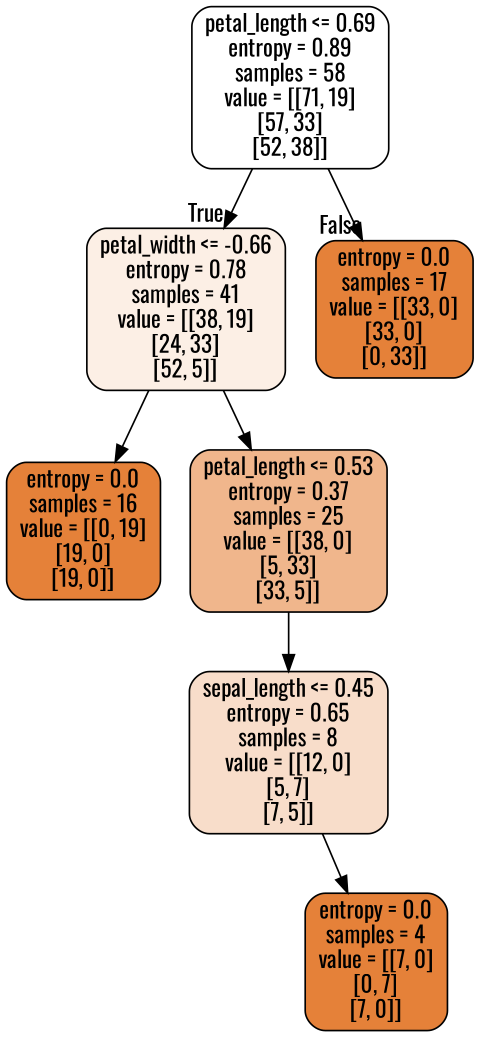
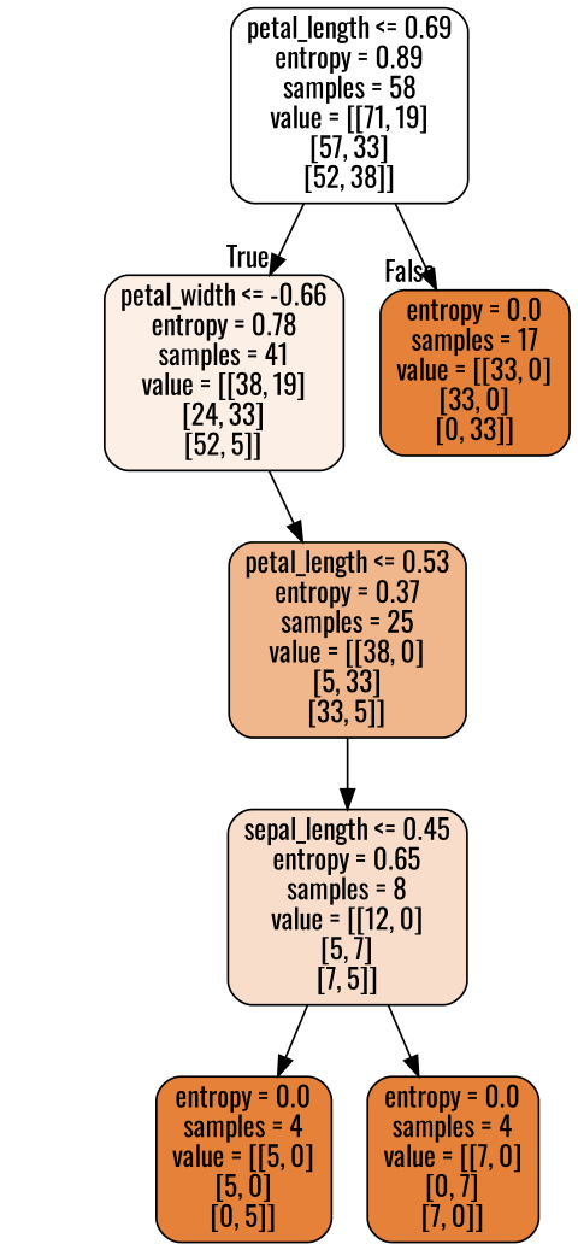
  digraph {
    fontname=Oswald
    node [color=black fillcolor="#e58139" fontname=Oswald shape=box style="filled, rounded"]
    edge [fontname=Oswald]
    n1 [fillcolor="#ffffff" label="petal_length <= 0.69\nentropy = 0.89\nsamples = 58\nvalue = [[71, 19]\n[57, 33]\n[52, 38]]"]
    n2 [fillcolor="#fcefe5" label="petal_width <= -0.66\nentropy = 0.78\nsamples = 41\nvalue = [[38, 19]\n[24, 33]\n[52, 5]]"]
    n3 [label="entropy = 0.0\nsamples = 17\nvalue = [[33, 0]\n[33, 0]\n[0, 33]]"]
-   n4 [label="entropy = 0.0\nsamples = 16\nvalue = [[0, 19]\n[19, 0]\n[19, 0]]"]
    n5 [fillcolor="#f0b68c" label="petal_length <= 0.53\nentropy = 0.37\nsamples = 25\nvalue = [[38, 0]\n[5, 33]\n[33, 5]]"]
    n6 [fillcolor="#f8ddca" label="sepal_length <= 0.45\nentropy = 0.65\nsamples = 8\nvalue = [[12, 0]\n[5, 7]\n[7, 5]]"]
+   n7 [label="entropy = 0.0\nsamples = 4\nvalue = [[5, 0]\n[5, 0]\n[0, 5]]"]
    n8 [label="entropy = 0.0\nsamples = 4\nvalue = [[7, 0]\n[0, 7]\n[7, 0]]"]
    n1 -> n2 [headlabel=True labelangle=45 labeldistance=2.5]
    n1 -> n3 [headlabel=False labelangle=-45 labeldistance=2.5]
-   n2 -> n4
    n2 -> n5
    n5 -> n6
+   n6 -> n7
    n6 -> n8
  }
